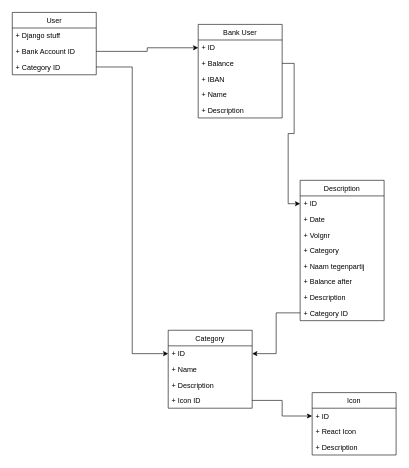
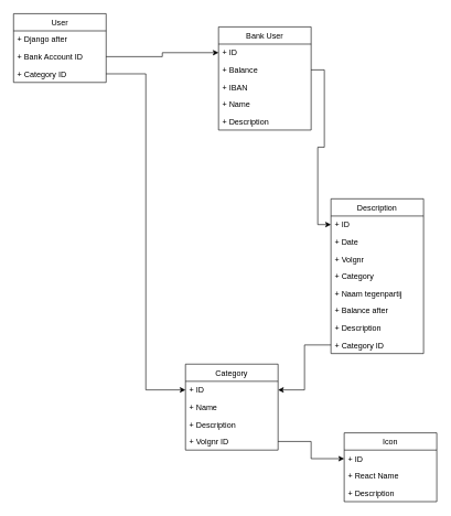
  <mxCell id="0" />
  <mxCell id="1" parent="0" />
  <mxCell id="2" value="User" style="swimlane;fontStyle=0;childLayout=stackLayout;horizontal=1;startSize=26;fillColor=none;horizontalStack=0;resizeParent=1;resizeParentMax=0;resizeLast=0;collapsible=1;marginBottom=0;" vertex="1" parent="1"><mxGeometry x="20" y="20" width="140" height="104" as="geometry" /></mxCell>
- <mxCell id="3" value="+ Django stuff" style="text;strokeColor=none;fillColor=none;align=left;verticalAlign=top;spacingLeft=4;spacingRight=4;overflow=hidden;rotatable=0;points=[[0,0.5],[1,0.5]];portConstraint=eastwest;" vertex="1" parent="2"><mxGeometry y="26" width="140" height="26" as="geometry" /></mxCell>
+ <mxCell id="3" value="+ Django after" style="text;strokeColor=none;fillColor=none;align=left;verticalAlign=top;spacingLeft=4;spacingRight=4;overflow=hidden;rotatable=0;points=[[0,0.5],[1,0.5]];portConstraint=eastwest;" vertex="1" parent="2"><mxGeometry y="26" width="140" height="26" as="geometry" /></mxCell>
  <mxCell id="4" value="+ Bank Account ID" style="text;strokeColor=none;fillColor=none;align=left;verticalAlign=top;spacingLeft=4;spacingRight=4;overflow=hidden;rotatable=0;points=[[0,0.5],[1,0.5]];portConstraint=eastwest;" vertex="1" parent="2"><mxGeometry y="52" width="140" height="26" as="geometry" /></mxCell>
  <mxCell id="5" value="+ Category ID" style="text;strokeColor=none;fillColor=none;align=left;verticalAlign=top;spacingLeft=4;spacingRight=4;overflow=hidden;rotatable=0;points=[[0,0.5],[1,0.5]];portConstraint=eastwest;" vertex="1" parent="2"><mxGeometry y="78" width="140" height="26" as="geometry" /></mxCell>
  <mxCell id="6" value="Bank User" style="swimlane;fontStyle=0;childLayout=stackLayout;horizontal=1;startSize=26;fillColor=none;horizontalStack=0;resizeParent=1;resizeParentMax=0;resizeLast=0;collapsible=1;marginBottom=0;" vertex="1" parent="1"><mxGeometry x="330" y="40" width="140" height="156" as="geometry" /></mxCell>
  <mxCell id="7" value="+ ID" style="text;strokeColor=none;fillColor=none;align=left;verticalAlign=top;spacingLeft=4;spacingRight=4;overflow=hidden;rotatable=0;points=[[0,0.5],[1,0.5]];portConstraint=eastwest;" vertex="1" parent="6"><mxGeometry y="26" width="140" height="26" as="geometry" /></mxCell>
  <mxCell id="8" value="+ Balance" style="text;strokeColor=none;fillColor=none;align=left;verticalAlign=top;spacingLeft=4;spacingRight=4;overflow=hidden;rotatable=0;points=[[0,0.5],[1,0.5]];portConstraint=eastwest;" vertex="1" parent="6"><mxGeometry y="52" width="140" height="26" as="geometry" /></mxCell>
  <mxCell id="9" value="+ IBAN" style="text;strokeColor=none;fillColor=none;align=left;verticalAlign=top;spacingLeft=4;spacingRight=4;overflow=hidden;rotatable=0;points=[[0,0.5],[1,0.5]];portConstraint=eastwest;" vertex="1" parent="6"><mxGeometry y="78" width="140" height="26" as="geometry" /></mxCell>
  <mxCell id="10" value="+ Name&#10;" style="text;strokeColor=none;fillColor=none;align=left;verticalAlign=top;spacingLeft=4;spacingRight=4;overflow=hidden;rotatable=0;points=[[0,0.5],[1,0.5]];portConstraint=eastwest;" vertex="1" parent="6"><mxGeometry y="104" width="140" height="26" as="geometry" /></mxCell>
  <mxCell id="11" value="+ Description" style="text;strokeColor=none;fillColor=none;align=left;verticalAlign=top;spacingLeft=4;spacingRight=4;overflow=hidden;rotatable=0;points=[[0,0.5],[1,0.5]];portConstraint=eastwest;" vertex="1" parent="6"><mxGeometry y="130" width="140" height="26" as="geometry" /></mxCell>
  <mxCell id="12" style="edgeStyle=orthogonalEdgeStyle;rounded=0;orthogonalLoop=1;jettySize=auto;html=1;exitX=1;exitY=0.5;exitDx=0;exitDy=0;entryX=0;entryY=0.5;entryDx=0;entryDy=0;" edge="1" parent="1" source="4" target="7"><mxGeometry relative="1" as="geometry"><mxPoint x="330" y="90" as="targetPoint" /></mxGeometry></mxCell>
  <mxCell id="13" value="Description" style="swimlane;fontStyle=0;childLayout=stackLayout;horizontal=1;startSize=26;fillColor=none;horizontalStack=0;resizeParent=1;resizeParentMax=0;resizeLast=0;collapsible=1;marginBottom=0;" vertex="1" parent="1"><mxGeometry x="500" y="300" width="140" height="234" as="geometry" /></mxCell>
  <mxCell id="14" value="+ ID" style="text;strokeColor=none;fillColor=none;align=left;verticalAlign=top;spacingLeft=4;spacingRight=4;overflow=hidden;rotatable=0;points=[[0,0.5],[1,0.5]];portConstraint=eastwest;" vertex="1" parent="13"><mxGeometry y="26" width="140" height="26" as="geometry" /></mxCell>
  <mxCell id="15" value="+ Date" style="text;strokeColor=none;fillColor=none;align=left;verticalAlign=top;spacingLeft=4;spacingRight=4;overflow=hidden;rotatable=0;points=[[0,0.5],[1,0.5]];portConstraint=eastwest;" vertex="1" parent="13"><mxGeometry y="52" width="140" height="26" as="geometry" /></mxCell>
  <mxCell id="16" value="+ Volgnr" style="text;strokeColor=none;fillColor=none;align=left;verticalAlign=top;spacingLeft=4;spacingRight=4;overflow=hidden;rotatable=0;points=[[0,0.5],[1,0.5]];portConstraint=eastwest;" vertex="1" parent="13"><mxGeometry y="78" width="140" height="26" as="geometry" /></mxCell>
  <mxCell id="17" value="+ Category" style="text;strokeColor=none;fillColor=none;align=left;verticalAlign=top;spacingLeft=4;spacingRight=4;overflow=hidden;rotatable=0;points=[[0,0.5],[1,0.5]];portConstraint=eastwest;" vertex="1" parent="13"><mxGeometry y="104" width="140" height="26" as="geometry" /></mxCell>
  <mxCell id="18" value="+ Naam tegenpartij" style="text;strokeColor=none;fillColor=none;align=left;verticalAlign=top;spacingLeft=4;spacingRight=4;overflow=hidden;rotatable=0;points=[[0,0.5],[1,0.5]];portConstraint=eastwest;" vertex="1" parent="13"><mxGeometry y="130" width="140" height="26" as="geometry" /></mxCell>
  <mxCell id="19" value="+ Balance after" style="text;strokeColor=none;fillColor=none;align=left;verticalAlign=top;spacingLeft=4;spacingRight=4;overflow=hidden;rotatable=0;points=[[0,0.5],[1,0.5]];portConstraint=eastwest;" vertex="1" parent="13"><mxGeometry y="156" width="140" height="26" as="geometry" /></mxCell>
  <mxCell id="20" value="+ Description" style="text;strokeColor=none;fillColor=none;align=left;verticalAlign=top;spacingLeft=4;spacingRight=4;overflow=hidden;rotatable=0;points=[[0,0.5],[1,0.5]];portConstraint=eastwest;" vertex="1" parent="13"><mxGeometry y="182" width="140" height="26" as="geometry" /></mxCell>
  <mxCell id="21" value="+ Category ID" style="text;strokeColor=none;fillColor=none;align=left;verticalAlign=top;spacingLeft=4;spacingRight=4;overflow=hidden;rotatable=0;points=[[0,0.5],[1,0.5]];portConstraint=eastwest;" vertex="1" parent="13"><mxGeometry y="208" width="140" height="26" as="geometry" /></mxCell>
  <mxCell id="22" value="Category" style="swimlane;fontStyle=0;childLayout=stackLayout;horizontal=1;startSize=26;fillColor=none;horizontalStack=0;resizeParent=1;resizeParentMax=0;resizeLast=0;collapsible=1;marginBottom=0;" vertex="1" parent="1"><mxGeometry x="280" y="550" width="140" height="130" as="geometry" /></mxCell>
  <mxCell id="23" value="+ ID" style="text;strokeColor=none;fillColor=none;align=left;verticalAlign=top;spacingLeft=4;spacingRight=4;overflow=hidden;rotatable=0;points=[[0,0.5],[1,0.5]];portConstraint=eastwest;" vertex="1" parent="22"><mxGeometry y="26" width="140" height="26" as="geometry" /></mxCell>
  <mxCell id="24" value="+ Name" style="text;strokeColor=none;fillColor=none;align=left;verticalAlign=top;spacingLeft=4;spacingRight=4;overflow=hidden;rotatable=0;points=[[0,0.5],[1,0.5]];portConstraint=eastwest;" vertex="1" parent="22"><mxGeometry y="52" width="140" height="26" as="geometry" /></mxCell>
  <mxCell id="25" value="+ Description" style="text;strokeColor=none;fillColor=none;align=left;verticalAlign=top;spacingLeft=4;spacingRight=4;overflow=hidden;rotatable=0;points=[[0,0.5],[1,0.5]];portConstraint=eastwest;" vertex="1" parent="22"><mxGeometry y="78" width="140" height="26" as="geometry" /></mxCell>
- <mxCell id="26" value="+ Icon ID" style="text;strokeColor=none;fillColor=none;align=left;verticalAlign=top;spacingLeft=4;spacingRight=4;overflow=hidden;rotatable=0;points=[[0,0.5],[1,0.5]];portConstraint=eastwest;" vertex="1" parent="22"><mxGeometry y="104" width="140" height="26" as="geometry" /></mxCell>
+ <mxCell id="26" value="+ Volgnr ID" style="text;strokeColor=none;fillColor=none;align=left;verticalAlign=top;spacingLeft=4;spacingRight=4;overflow=hidden;rotatable=0;points=[[0,0.5],[1,0.5]];portConstraint=eastwest;" vertex="1" parent="22"><mxGeometry y="104" width="140" height="26" as="geometry" /></mxCell>
  <mxCell id="27" style="edgeStyle=orthogonalEdgeStyle;rounded=0;orthogonalLoop=1;jettySize=auto;html=1;exitX=0;exitY=0.5;exitDx=0;exitDy=0;entryX=1;entryY=0.5;entryDx=0;entryDy=0;" edge="1" parent="1" source="21" target="23"><mxGeometry relative="1" as="geometry" /></mxCell>
  <mxCell id="28" style="edgeStyle=orthogonalEdgeStyle;rounded=0;orthogonalLoop=1;jettySize=auto;html=1;exitX=1;exitY=0.5;exitDx=0;exitDy=0;entryX=0;entryY=0.5;entryDx=0;entryDy=0;" edge="1" parent="1" source="8" target="14"><mxGeometry relative="1" as="geometry" /></mxCell>
  <mxCell id="29" value="Icon" style="swimlane;fontStyle=0;childLayout=stackLayout;horizontal=1;startSize=26;fillColor=none;horizontalStack=0;resizeParent=1;resizeParentMax=0;resizeLast=0;collapsible=1;marginBottom=0;" vertex="1" parent="1"><mxGeometry x="520" y="654" width="140" height="104" as="geometry" /></mxCell>
  <mxCell id="30" value="+ ID" style="text;strokeColor=none;fillColor=none;align=left;verticalAlign=top;spacingLeft=4;spacingRight=4;overflow=hidden;rotatable=0;points=[[0,0.5],[1,0.5]];portConstraint=eastwest;" vertex="1" parent="29"><mxGeometry y="26" width="140" height="26" as="geometry" /></mxCell>
- <mxCell id="31" value="+ React Icon" style="text;strokeColor=none;fillColor=none;align=left;verticalAlign=top;spacingLeft=4;spacingRight=4;overflow=hidden;rotatable=0;points=[[0,0.5],[1,0.5]];portConstraint=eastwest;" vertex="1" parent="29"><mxGeometry y="52" width="140" height="26" as="geometry" /></mxCell>
+ <mxCell id="31" value="+ React Name" style="text;strokeColor=none;fillColor=none;align=left;verticalAlign=top;spacingLeft=4;spacingRight=4;overflow=hidden;rotatable=0;points=[[0,0.5],[1,0.5]];portConstraint=eastwest;" vertex="1" parent="29"><mxGeometry y="52" width="140" height="26" as="geometry" /></mxCell>
  <mxCell id="32" value="+ Description" style="text;strokeColor=none;fillColor=none;align=left;verticalAlign=top;spacingLeft=4;spacingRight=4;overflow=hidden;rotatable=0;points=[[0,0.5],[1,0.5]];portConstraint=eastwest;" vertex="1" parent="29"><mxGeometry y="78" width="140" height="26" as="geometry" /></mxCell>
  <mxCell id="33" style="edgeStyle=orthogonalEdgeStyle;rounded=0;orthogonalLoop=1;jettySize=auto;html=1;exitX=1;exitY=0.5;exitDx=0;exitDy=0;entryX=0;entryY=0.5;entryDx=0;entryDy=0;" edge="1" parent="1" source="26" target="30"><mxGeometry relative="1" as="geometry" /></mxCell>
  <mxCell id="34" style="edgeStyle=orthogonalEdgeStyle;rounded=0;orthogonalLoop=1;jettySize=auto;html=1;exitX=1;exitY=0.5;exitDx=0;exitDy=0;entryX=0;entryY=0.5;entryDx=0;entryDy=0;" edge="1" parent="1" source="5" target="23"><mxGeometry relative="1" as="geometry" /></mxCell>
